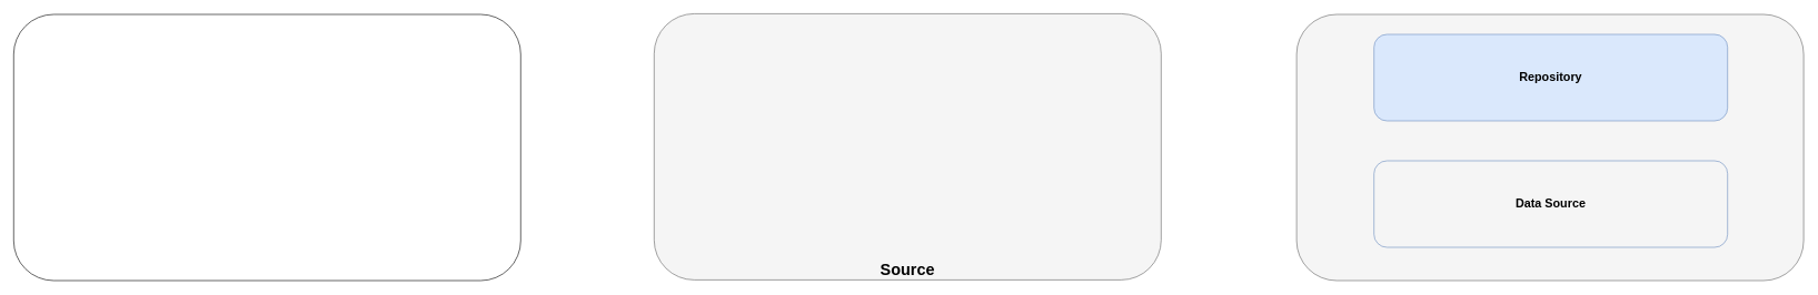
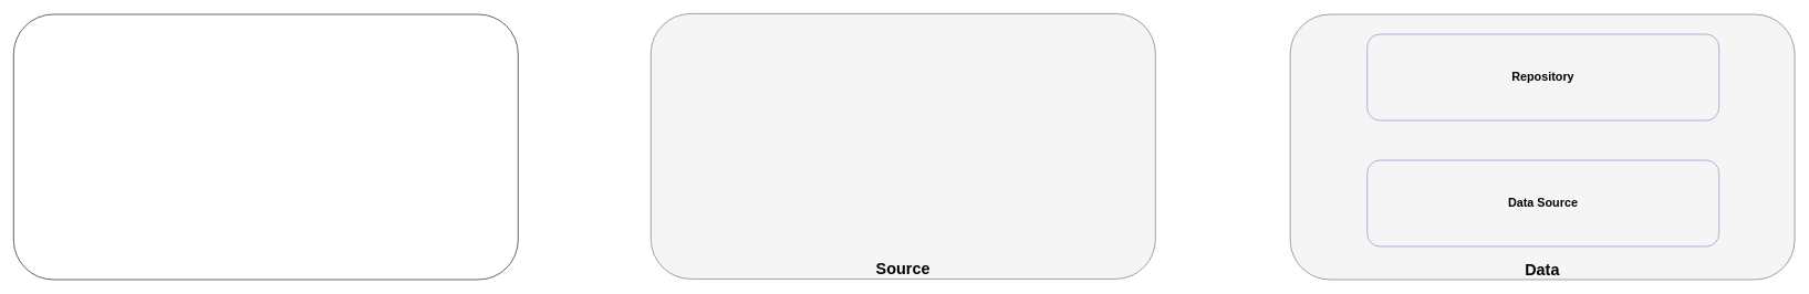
  <mxCell id="0" />
  <mxCell id="1" parent="0" />
  <mxCell id="2" value="" style="rounded=1;whiteSpace=wrap;html=1;" vertex="1" parent="1"><mxGeometry x="20" y="21" width="760" height="400" as="geometry" /></mxCell>
  <mxCell id="3" value="" style="group" vertex="1" connectable="0" parent="1"><mxGeometry x="1943" y="21" width="760" height="400" as="geometry" /></mxCell>
  <mxCell id="4" value="" style="rounded=1;whiteSpace=wrap;html=1;fillColor=#f5f5f5;strokeColor=#666666;fontColor=#333333;" vertex="1" parent="3"><mxGeometry width="760" height="400" as="geometry" /></mxCell>
- <mxCell id="6" value="&lt;h2&gt;Repository&lt;/h2&gt;" style="rounded=1;whiteSpace=wrap;html=1;fillColor=#dae8fc;strokeColor=#6c8ebf;" vertex="1" parent="3"><mxGeometry x="116" y="30" width="530" height="130" as="geometry" /></mxCell>
+ <mxCell id="5" value="&lt;h1&gt;Data&lt;/h1&gt;" style="text;html=1;strokeColor=none;fillColor=none;align=center;verticalAlign=middle;whiteSpace=wrap;rounded=0;glass=0;" vertex="1" parent="3"><mxGeometry x="350" y="370" width="60" height="30" as="geometry" /></mxCell>
+ <mxCell id="6" value="&lt;h2&gt;Repository&lt;/h2&gt;" style="rounded=1;whiteSpace=wrap;html=1;fillColor=#f5f5f5;strokeColor=#6c8ebf;" vertex="1" parent="3"><mxGeometry x="116" y="30" width="530" height="130" as="geometry" /></mxCell>
  <mxCell id="7" value="&lt;h2&gt;Data Source&lt;/h2&gt;" style="rounded=1;whiteSpace=wrap;html=1;fillColor=#f5f5f5;strokeColor=#6c8ebf;" vertex="1" parent="3"><mxGeometry x="116" y="220" width="530" height="130" as="geometry" /></mxCell>
  <mxCell id="8" value="" style="group" vertex="1" connectable="0" parent="1"><mxGeometry x="980" y="20" width="760" height="400" as="geometry" /></mxCell>
  <mxCell id="9" value="" style="rounded=1;whiteSpace=wrap;html=1;fillColor=#f5f5f5;strokeColor=#666666;fontColor=#333333;" vertex="1" parent="8"><mxGeometry width="760" height="400" as="geometry" /></mxCell>
  <mxCell id="10" value="&lt;h1&gt;Source&lt;/h1&gt;" style="text;html=1;strokeColor=none;fillColor=none;align=center;verticalAlign=middle;whiteSpace=wrap;rounded=0;" vertex="1" parent="8"><mxGeometry x="350" y="370" width="60" height="30" as="geometry" /></mxCell>
